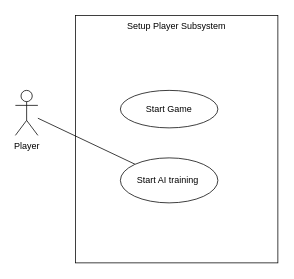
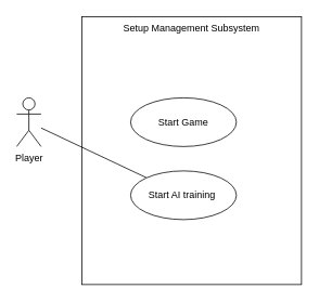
  <mxCell id="0" />
  <mxCell id="1" parent="0" />
- <mxCell id="2" value="Setup Player Subsystem" style="rounded=0;whiteSpace=wrap;html=1;verticalAlign=top;" vertex="1" parent="1"><mxGeometry x="100" y="20" width="270" height="330" as="geometry" /></mxCell>
+ <mxCell id="2" value="Setup Management Subsystem" style="rounded=0;whiteSpace=wrap;html=1;verticalAlign=top;" vertex="1" parent="1"><mxGeometry x="100" y="20" width="270" height="330" as="geometry" /></mxCell>
  <mxCell id="3" style="rounded=0;orthogonalLoop=1;jettySize=auto;html=1;endArrow=none;endFill=0;" edge="1" parent="1" source="4" target="6"><mxGeometry relative="1" as="geometry" /></mxCell>
  <mxCell id="4" value="Player" style="shape=umlActor;verticalLabelPosition=bottom;verticalAlign=top;html=1;outlineConnect=0;" vertex="1" parent="1"><mxGeometry x="20" y="120" width="30" height="60" as="geometry" /></mxCell>
- <mxCell id="5" value="Start Game" style="ellipse;whiteSpace=wrap;html=1;" vertex="1" parent="1"><mxGeometry x="160" y="120" width="130" height="50" as="geometry" /></mxCell>
+ <mxCell id="5" value="Start Game" style="ellipse;whiteSpace=wrap;html=1;" vertex="1" parent="1"><mxGeometry x="160" y="120" width="130" height="60" as="geometry" /></mxCell>
  <mxCell id="6" value="Start AI training&amp;nbsp;" style="ellipse;whiteSpace=wrap;html=1;" vertex="1" parent="1"><mxGeometry x="160" y="210" width="130" height="60" as="geometry" /></mxCell>
